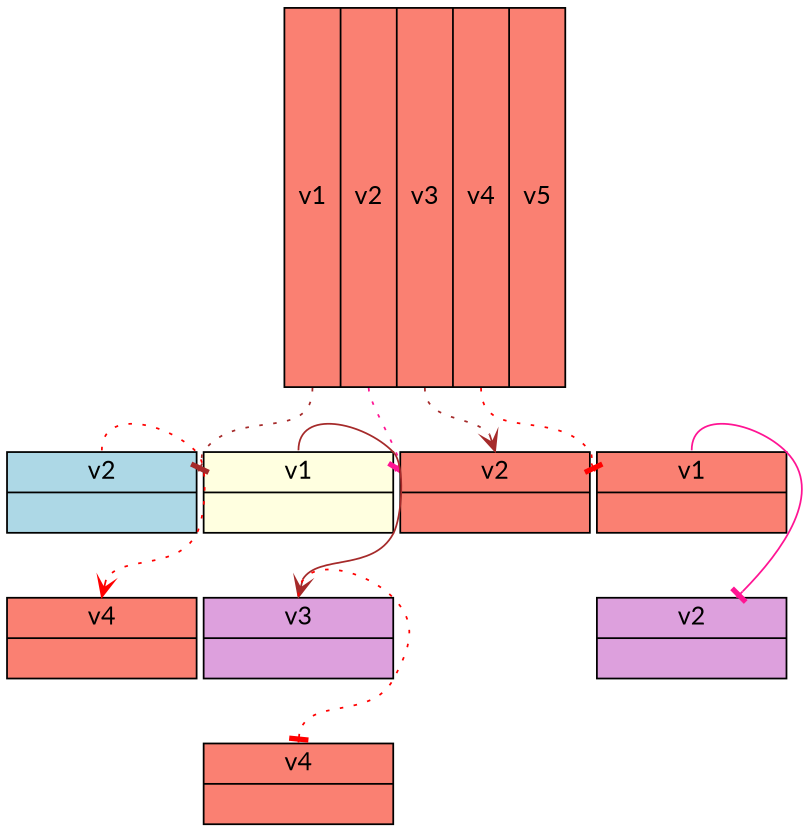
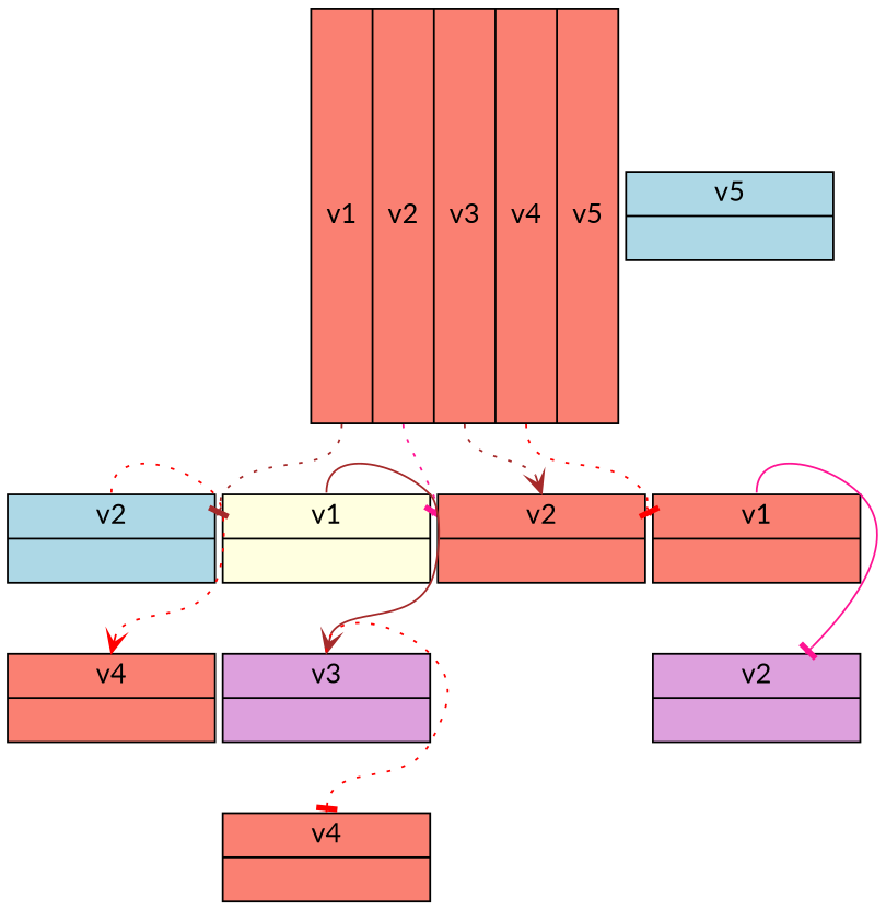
  digraph {
    nodesep=.05
    rankdir=TB
    fontname=Lato
    node [shape=record style=filled fillcolor=salmon fontname=Lato]
    edge [headport=n tailport=n color=brown style=dotted arrowhead=tee fontname=Lato]
    n1 [height=3 label="<f1> v1 |<f2> v2 |<f3> v3 |<f4> v4 |<f5> v5 " width=.1]
    n2 [height=.1 label="{<n> v1 |<p> }" width=1.5 fillcolor=lightyellow]
    n3 [height=.1 label="{<n> v2 | <p> }" width=1.5 fillcolor=lightblue]
    n4 [height=.1 label="{<n> v2 | <p> }" width=1.5]
    n5 [height=.1 label="{<n> v1 | <p> }" width=1.5]
    n6 [height=.1 label="{<n> v3 | <p> }" width=1.5 fillcolor=plum]
    n7 [height=.1 label="{<n> v4 | <p> }" width=1.5]
    n8 [height=.1 label="{<n> v4 | <p> }" width=1.5]
    n9 [height=.1 label="{<n> v2 | <p> }" width=1.5 fillcolor=plum]
+   n10 [height=.1 label="{<n> v5 | <p> }" width=1.5 fillcolor=lightblue]
    n1 -> n2 [tailport=f2 color=deeppink]
    n1 -> n3 [tailport=f1]
    n1 -> n4 [tailport=f3 arrowhead=vee]
    n1 -> n5 [tailport=f4 color=red]
    n2 -> n6 [style=solid arrowhead=vee]
    n3 -> n7 [color=red arrowhead=vee]
    n5 -> n9 [color=deeppink style=solid headport=""]
    n6 -> n8 [color=red]
  }
